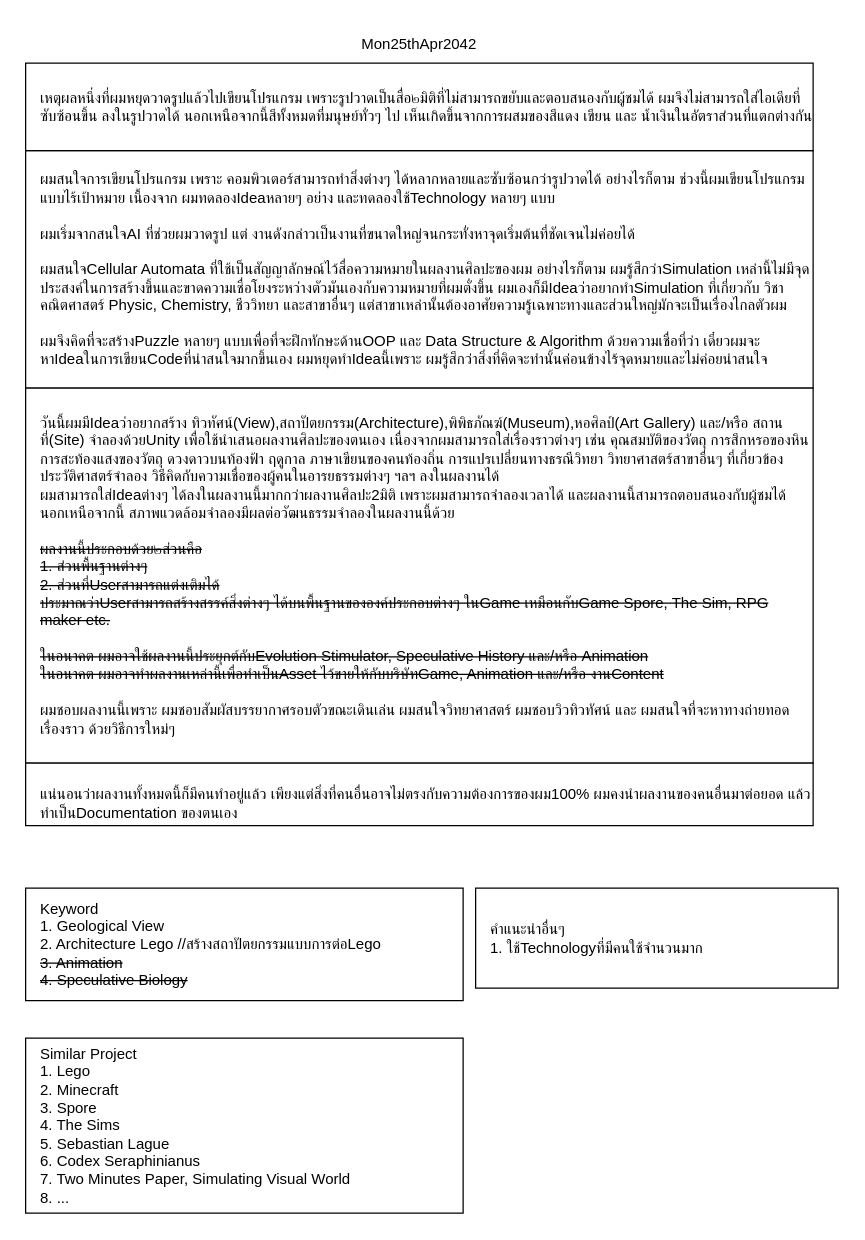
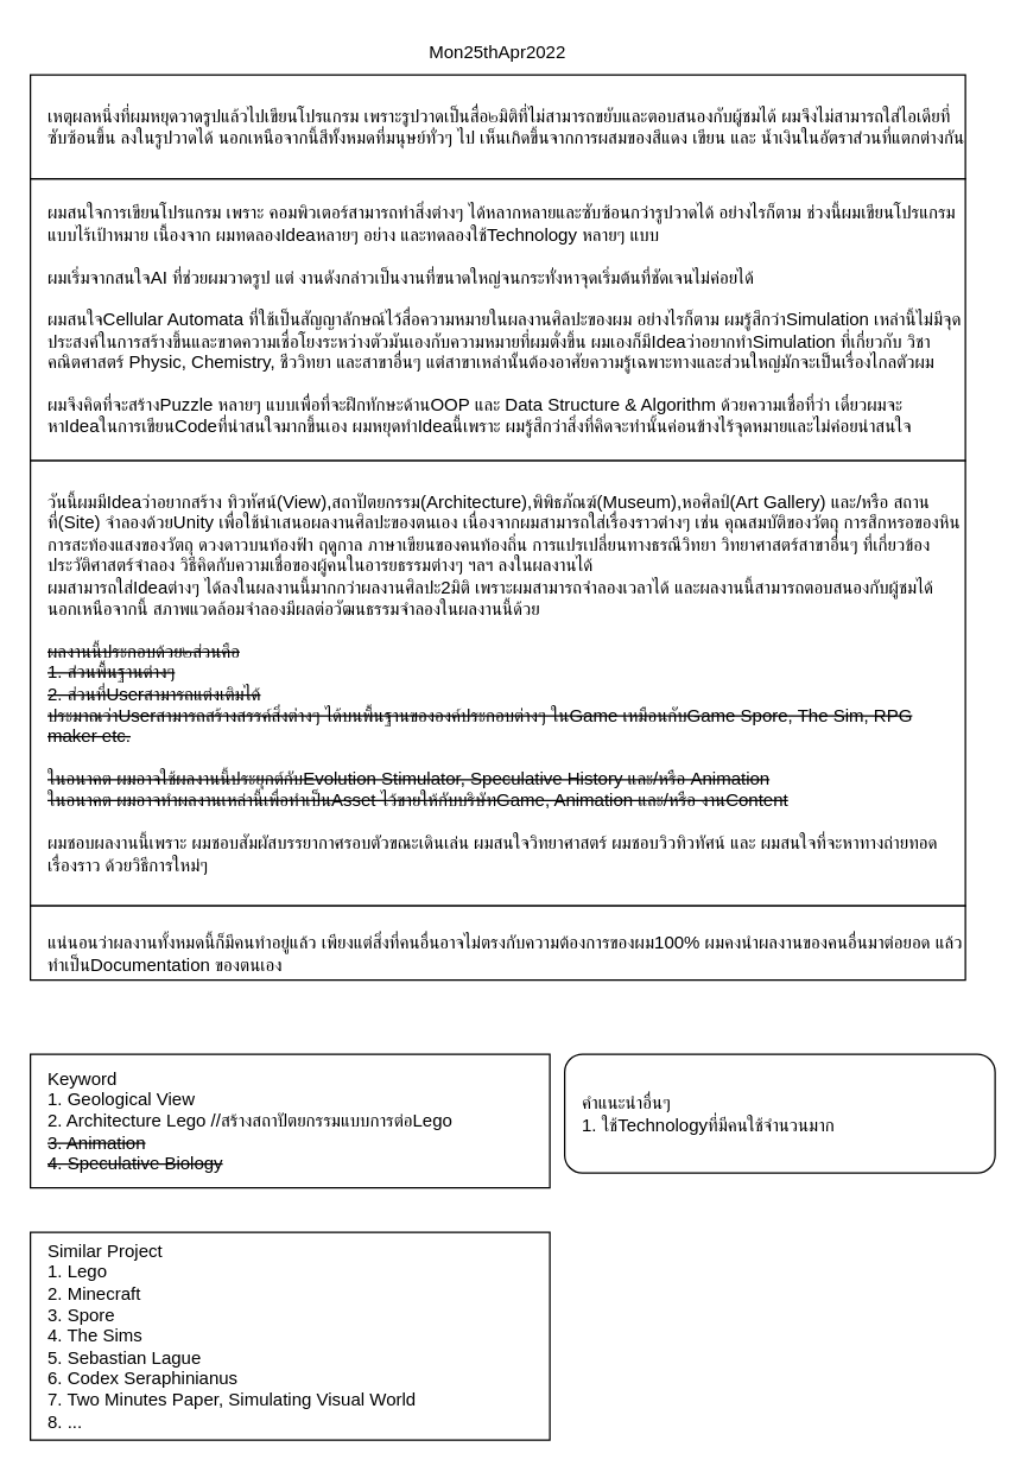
  <mxCell id="0" />
  <mxCell id="1" parent="0" />
  <mxCell id="2" value="" style="group" vertex="1" connectable="0" parent="1"><mxGeometry x="20" y="20" width="650" height="950" as="geometry" /></mxCell>
  <mxCell id="3" value="&lt;span&gt;ผมสนใจการเขียนโปรแกรม เพราะ คอมพิวเตอร์สามารถทำสิ่งต่างๆ ได้หลากหลายและซับซ้อนกว่ารูปวาดได้ อย่างไรก็ตาม ช่วงนี้ผมเขียนโปรแกรมแบบไร้เป้าหมาย เนื้องจาก ผมทดลองIdeaหลายๆ อย่าง และทดลองใช้Technology หลายๆ แบบ&lt;br&gt;&lt;br&gt;ผมเริ่มจากสนใจAI ที่ช่วยผมวาดรูป แต่ งานดังกล่าวเป็นงานที่ขนาดใหญ่จนกระทั่งหาจุดเริ่มต้นที่ชัดเจนไม่ค่อยได้&amp;nbsp;&lt;br&gt;&lt;br&gt;ผมสนใจCellular Automata ที่ใช้เป็นสัญญาลักษณ์ไว้สื่อความหมายในผลงานศิลปะของผม อย่างไรก็ตาม ผมรู้สึกว่าSimulation เหล่านี้ไม่มีจุดประสงค์ในการสร้างขึ้นและขาดความเชื่อโยงระหว่างตัวมันเองกับความหมายที่ผมตั่งขึ้น ผมเองก็มีIdeaว่าอยากทำSimulation ที่เกี่ยวกับ วิชา คณิตศาสตร์ Physic, Chemistry, ชีววิทยา และสาขาอื่นๆ แต่สาขาเหล่านั้นต้องอาศัยความรู้เฉพาะทางและส่วนใหญ่มักจะเป็นเรื่องไกลตัวผม&lt;br&gt;&lt;br&gt;ผมจึงคิดที่จะสร้างPuzzle หลายๆ แบบเพื่อที่จะฝึกทักษะด้านOOP และ Data Structure &amp;amp; Algorithm ด้วยความเชื่อที่ว่า เดี๋ยวผมจะหาIdeaในการเขียนCodeที่น่าสนใจมากขึ้นเอง ผมหยุดทำIdeaนี้เพราะ ผมรู้สึกว่าสิ่งที่คิดจะทำนั้นค่อนข้างไร้จุดหมายและไม่ค่อยน่าสนใจ&lt;br&gt;&lt;/span&gt;" style="rounded=0;whiteSpace=wrap;html=1;align=left;spacingLeft=10;" parent="2" vertex="1"><mxGeometry y="100" width="630" height="190" as="geometry" /></mxCell>
  <mxCell id="4" value="วันนี้ผมมีIdeaว่าอยากสร้าง ทิวทัศน์(View),สถาปัตยกรรม(Architecture),พิพิธภัณฆ์(Museum),หอศิลป์(Art Gallery) และ/หรือ สถานที่(Site) จำลองด้วยUnity เพื่อใช้นำเสนอผลงานศิลปะของตนเอง เนื่องจากผมสามารถใส่เรื่องราวต่างๆ เช่น คุณสมบัติของวัตถุ การสึกหรอของหิน การสะท้องแสงของวัตถุ ดวงดาวบนท้องฟ้า ฤดูกาล ภาษาเขียนของคนท้องถิ่น การแปรเปลี่ยนทางธรณีวิทยา วิทยาศาสตร์สาขาอื่นๆ ที่เกี่ยวข้อง ประวัติศาสตร์จำลอง วิธีคิดกับความเชื่อของผู้คนในอารยธรรมต่างๆ ฯลฯ ลงในผลงานได้ &lt;br&gt;ผมสามารถใส่Ideaต่างๆ ได้ลงในผลงานนี้มากกว่าผลงานศิลปะ2มิติ เพราะผมสามารถจำลองเวลาได้ และผลงานนี้สามารถตอบสนองกับผู้ชมได้ นอกเหนือจากนี้ สภาพแวดล้อมจำลองมีผลต่อวัฒนธรรมจำลองในผลงานนี้ด้วย&lt;br&gt;&lt;br&gt;&lt;strike&gt;ผลงานนี้ประกอบด้วย๒ส่วนคือ&lt;br&gt;1. ส่วนพื้นฐานต่างๆ&lt;br&gt;2. ส่วนที่Userสามารถแต่งเติมได้ &lt;br&gt;ประมาณว่าUserสามารถสร้างสรรค์สิ่งต่างๆ ได้บนพื้นฐานขององค์ประกอบต่างๆ ในGame เหมือนกับGame Spore, The Sim, RPG maker etc.&lt;br&gt;&lt;br&gt;ในอนาคต ผมอาจใช้ผลงานนี้ประยุกต์กับEvolution Stimulator, Speculative History และ/หรือ Animation&lt;br&gt;ในอนาคต ผมอาจทำผลงานเหล่านี้เพื่อทำเป็นAsset ไว้ขายให้กับบริษัทGame, Animation และ/หรือ งานContent&lt;/strike&gt;&lt;br&gt;&lt;br&gt;ผมชอบผลงานนี้เพราะ ผมชอบสัมผัสบรรยากาศรอบตัวขณะเดินเล่น ผมสนใจวิทยาศาสตร์ ผมชอบวิวทิวทัศน์ และ ผมสนใจที่จะหาทางถ่ายทอดเรื่องราว ด้วยวิธีการใหม่ๆ" style="rounded=0;whiteSpace=wrap;html=1;align=left;spacingLeft=10;" parent="2" vertex="1"><mxGeometry y="290" width="630" height="300" as="geometry" /></mxCell>
  <mxCell id="5" value="Keyword&lt;br&gt;1. Geological View&lt;br&gt;2. Architecture Lego //สร้างสถาปัตยกรรมแบบการต่อLego&lt;br&gt;&lt;strike&gt;3. Animation&lt;br&gt;4. Speculative Biology&lt;/strike&gt;" style="rounded=0;whiteSpace=wrap;html=1;align=left;spacingLeft=10;" parent="2" vertex="1"><mxGeometry y="690" width="350" height="90" as="geometry" /></mxCell>
  <mxCell id="6" value="&lt;br&gt;&lt;span&gt;แน่นอนว่าผลงานทั้งหมดนี้ก็มีคนทำอยู่แล้ว เพียงแต่สิ่งที่คนอื่นอาจไม่ตรงกับความต้องการของผม100% ผมคงนำผลงานของคนอื่นมาต่อยอด แล้วทำเป็นDocumentation ของตนเอง&lt;/span&gt;" style="rounded=0;whiteSpace=wrap;html=1;align=left;spacingLeft=10;" parent="2" vertex="1"><mxGeometry y="590" width="630" height="50" as="geometry" /></mxCell>
  <mxCell id="7" value="&lt;span&gt;เหตุผลหนึ่งที่ผมหยุดวาดรูปแล้วไปเขียนโปรแกรม เพราะรูปวาดเป็นสื่อ๒มิติที่ไม่สามารถขยับและตอบสนองกับผู้ชมได้ ผมจึงไม่สามารถใส่ไอเดียที่ซับซ้อนขึ้น ลงในรูปวาดได้ นอกเหนือจากนี้สีทั้งหมดที่มนุษย์ทั่วๆ ไป เห็นเกิดขึ้นจากการผสมของสีแดง เขียน และ น้ำเงินในอัตราส่วนที่แตกต่างกัน&lt;/span&gt;" style="rounded=0;whiteSpace=wrap;html=1;align=left;spacingLeft=10;" parent="2" vertex="1"><mxGeometry y="30" width="630" height="70" as="geometry" /></mxCell>
  <mxCell id="8" value="Similar Project&lt;br&gt;1. Lego&lt;br&gt;2. Minecraft&lt;br&gt;3. Spore&lt;br&gt;4. The Sims&lt;br&gt;5. Sebastian Lague&lt;br&gt;6.&amp;nbsp;Codex Seraphinianus&lt;br&gt;7. Two Minutes Paper, Simulating Visual World&lt;br&gt;8. ..." style="rounded=0;whiteSpace=wrap;html=1;align=left;spacingLeft=10;" parent="2" vertex="1"><mxGeometry y="810" width="350" height="140" as="geometry" /></mxCell>
- <mxCell id="9" value="Mon25thApr2042" style="text;html=1;strokeColor=none;fillColor=none;align=center;verticalAlign=middle;whiteSpace=wrap;rounded=0;" parent="2" vertex="1"><mxGeometry x="285" width="60" height="30" as="geometry" /></mxCell>
- <mxCell id="10" value="คำแนะนำอื่นๆ&lt;br&gt;1. ใช้Technologyที่มีคนใช้จำนวนมาก" style="rounded=0;whiteSpace=wrap;html=1;align=left;spacingLeft=10;" parent="2" vertex="1"><mxGeometry x="360" y="690" width="290" height="80" as="geometry" /></mxCell>
+ <mxCell id="9" value="Mon25thApr2022" style="text;html=1;strokeColor=none;fillColor=none;align=center;verticalAlign=middle;whiteSpace=wrap;rounded=0;" parent="2" vertex="1"><mxGeometry x="285" width="60" height="30" as="geometry" /></mxCell>
+ <mxCell id="10" value="คำแนะนำอื่นๆ&lt;br&gt;1. ใช้Technologyที่มีคนใช้จำนวนมาก" style="whiteSpace=wrap;html=1;align=left;spacingLeft=10;rounded=1;" parent="2" vertex="1"><mxGeometry x="360" y="690" width="290" height="80" as="geometry" /></mxCell>
